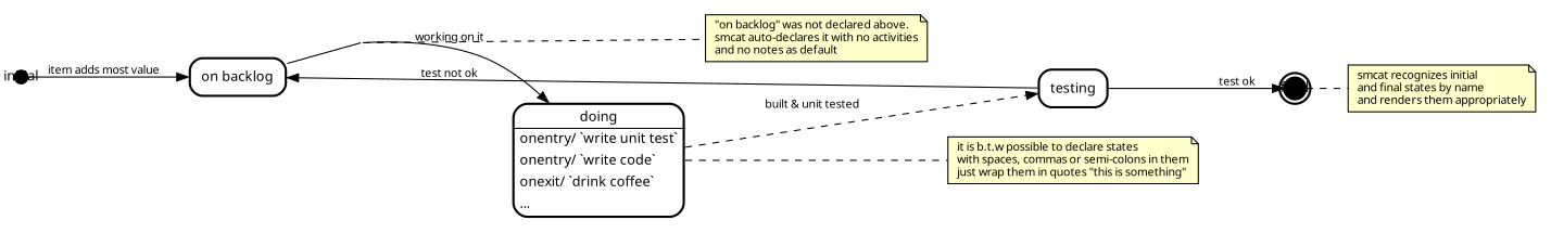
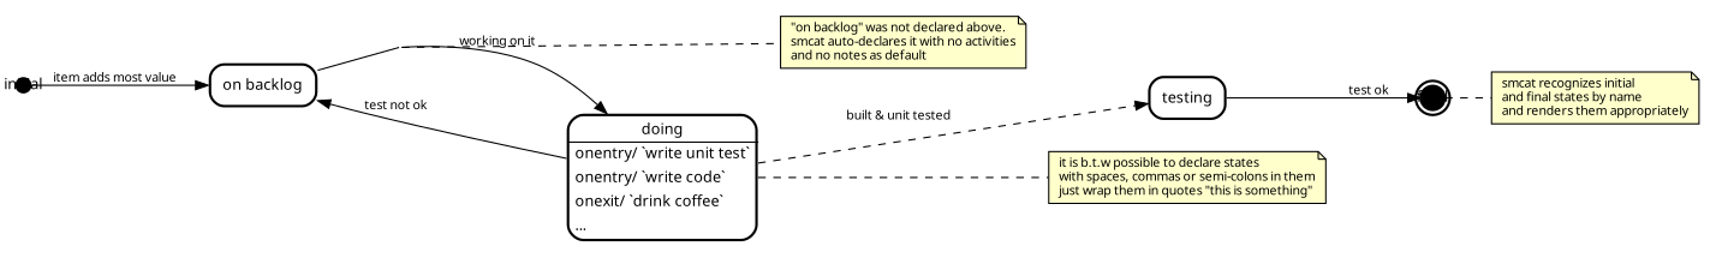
  digraph {
    compound=true
    fontname="Noto Sans"
    fontsize=12
    nodesep=0.2
    ordering=out
    pack=42
    penwidth=2.0
    rankdir=LR
    splines=true
    node [fillcolor=white fontname="Noto Sans" fontsize=12 penwidth=2.0 shape=plaintext style=filled]
    edge [fontname="Noto Sans" fontsize=10]
    initial [fillcolor=black fixedsize=true height=0.15 shape=circle]
    n2 [label=<        <table align="center" cellborder="0" border="2" style="rounded" width="48">         <tr><td width="48" cellpadding="7">on backlog</td></tr>       </table>     > margin=0]
    "i_note_tr_on backlog_doing_2" [fixedsize=true height=0 margin=0 shape=point style=invis width=0]
    n4 [label=<        <table align="center" cellborder="0" border="2" style="rounded" width="48">         <tr><td width="48" cellpadding="2">doing</td></tr>           <hr/>           <tr><td align="left" cellpadding="2">onentry/ `write unit test`</td></tr>                      <tr><td align="left" cellpadding="2">onentry/ `write code`</td></tr>                      <tr><td align="left" cellpadding="2">onexit/ `drink coffee`</td></tr>                      <tr><td align="left" cellpadding="2">...</td></tr>       </table>     > margin=0]
    n5 [label=<        <table align="center" cellborder="0" border="2" style="rounded" width="48">         <tr><td width="48" cellpadding="7">testing</td></tr>       </table>     > margin=0]
    n6 [fillcolor="#ffffcc" fontsize=10 label="it is b.t.w possible to declare states\lwith spaces, commas or semi-colons in them\ljust wrap them in quotes \"this is something\"\l" penwidth=1.0 shape=note]
    final [fillcolor=black fixedsize=true height=0.15 peripheries=2 shape=circle]
    n8 [fillcolor="#ffffcc" fontsize=10 label="\"on backlog\" was not declared above.\lsmcat auto-declares it with no activities\land no notes as default\l" penwidth=1.0 shape=note]
    n9 [fillcolor="#ffffcc" fontsize=10 label="smcat recognizes initial\land final states by name\land renders them appropriately\l" penwidth=1.0 shape=note]
    initial -> n2 [label="item adds most value   \l"]
    n2 -> "i_note_tr_on backlog_doing_2" [arrowhead=none]
    "i_note_tr_on backlog_doing_2" -> n4 [label="working on it   \l"]
    "i_note_tr_on backlog_doing_2" -> n8 [arrowhead=none arrowtail=none style=dashed weight=0]
    n4 -> n5 [label="built & unit tested   \l" style=dashed]
    n4 -> n6 [arrowhead=none arrowtail=none style=dashed]
-   n5 -> n2 [label="test not ok   \l"]
+   n4 -> n2 [label="test not ok   \l"]
    n5 -> final [label="test ok   \l"]
    final -> n9 [arrowhead=none arrowtail=none style=dashed]
  }
